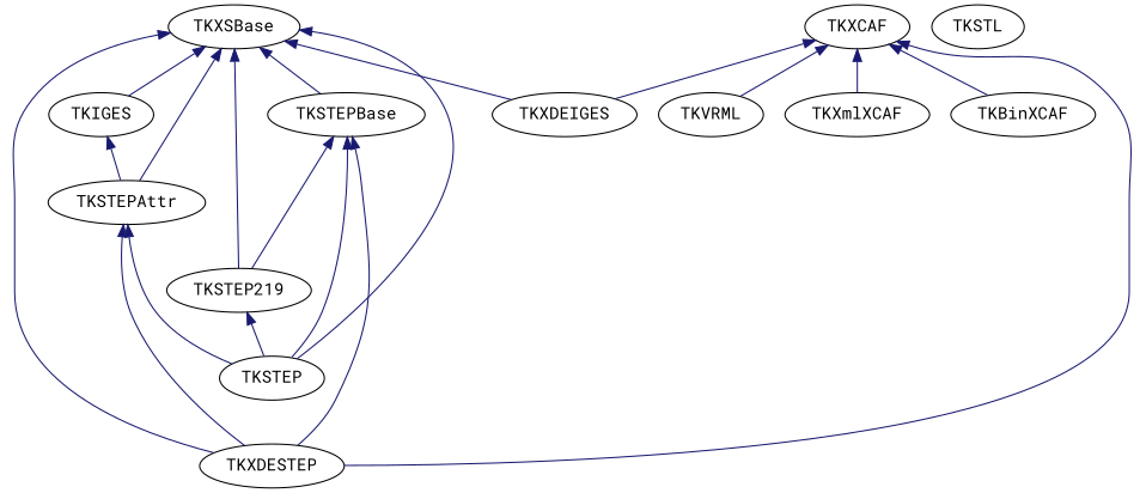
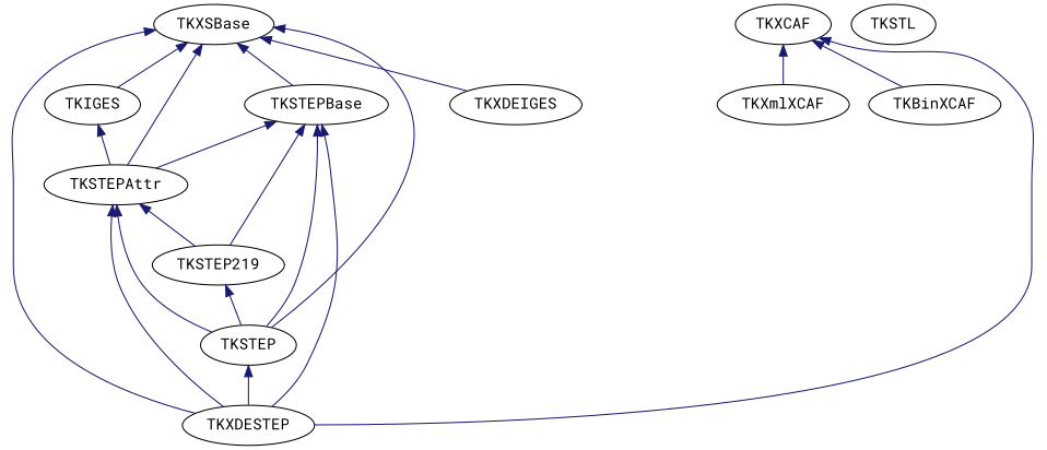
  digraph {
    fontname="Roboto Mono"
    node [fontname="Roboto Mono"]
    edge [color=midnightblue dir=back fontname="Roboto Mono" style=solid]
    TKXSBase
    TKSTEPBase
    TKSTEPAttr
    n4 [label=TKSTEP219]
    TKSTEP
    TKIGES
    TKXDEIGES
    TKXDESTEP
    TKXCAF
-   TKVRML
    TKXmlXCAF
    TKBinXCAF
    TKSTL
    TKXSBase -> TKSTEPBase
    TKXSBase -> TKSTEPAttr
-   TKXSBase -> n4
+   TKSTEPAttr -> n4
    TKXSBase -> TKSTEP
    TKXSBase -> TKIGES
    TKXSBase -> TKXDEIGES
    TKXSBase -> TKXDESTEP
+   TKSTEPBase -> TKSTEPAttr
    TKSTEPBase -> n4
    TKSTEPBase -> TKSTEP
    TKSTEPBase -> TKXDESTEP
    TKSTEPAttr -> TKSTEP
    TKSTEPAttr -> TKXDESTEP
    n4 -> TKSTEP
+   TKSTEP -> TKXDESTEP
    TKIGES -> TKSTEPAttr
-   TKXCAF -> TKXDEIGES
    TKXCAF -> TKXDESTEP
-   TKXCAF -> TKVRML
    TKXCAF -> TKXmlXCAF
    TKXCAF -> TKBinXCAF
  }
